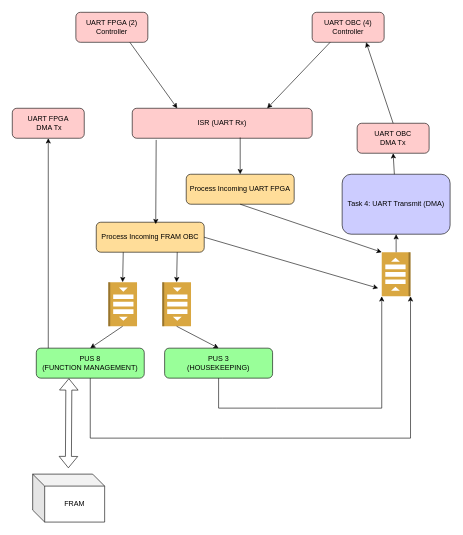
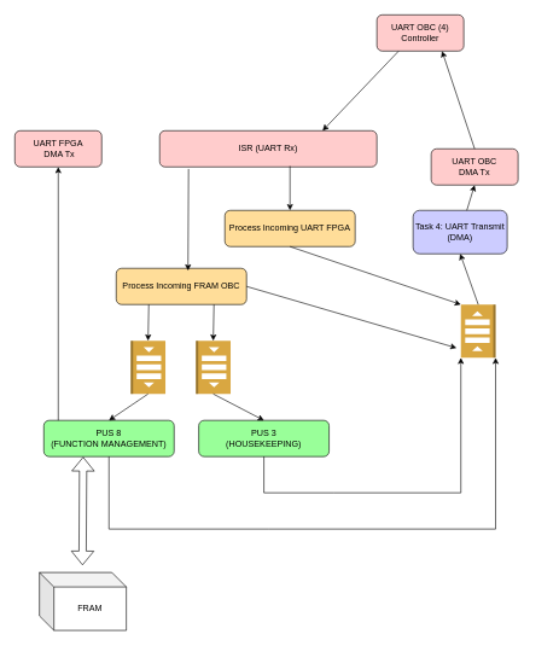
  <mxCell id="0" />
  <mxCell id="1" parent="0" />
  <mxCell id="2" value="ISR (UART Rx)" style="rounded=1;whiteSpace=wrap;fillColor=#FFCCCC;" parent="1" vertex="1"><mxGeometry x="220" y="180" width="300" height="50" as="geometry" /></mxCell>
  <mxCell id="3" value="Process Incoming FRAM OBC" style="rounded=1;whiteSpace=wrap;fillColor=#FFDD99;" parent="1" vertex="1"><mxGeometry x="160" y="370" width="180" height="50" as="geometry" /></mxCell>
  <mxCell id="4" value="PUS 8&#10;(FUNCTION MANAGEMENT)" style="rounded=1;whiteSpace=wrap;fillColor=#99FF99;" parent="1" vertex="1"><mxGeometry x="60" y="580" width="180" height="50" as="geometry" /></mxCell>
  <mxCell id="5" value="PUS 3&#10;(HOUSEKEEPING)" style="rounded=1;whiteSpace=wrap;fillColor=#99FF99;" parent="1" vertex="1"><mxGeometry x="274" y="580" width="180" height="50" as="geometry" /></mxCell>
- <mxCell id="6" value="Task 4: UART Transmit (DMA)" style="rounded=1;whiteSpace=wrap;fillColor=#CCCCFF;" parent="1" vertex="1"><mxGeometry x="570" y="290" width="180" height="100" as="geometry" /></mxCell>
+ <mxCell id="6" value="Task 4: UART Transmit (DMA)" style="rounded=1;whiteSpace=wrap;fillColor=#CCCCFF;" parent="1" vertex="1"><mxGeometry x="570" y="290" width="130" height="60" as="geometry" /></mxCell>
  <mxCell id="7" value="UART OBC (4) Controller" style="rounded=1;whiteSpace=wrap;fillColor=#FFCCCC;" parent="1" vertex="1"><mxGeometry x="520" y="20" width="120" height="50" as="geometry" /></mxCell>
- <mxCell id="8" value="UART FPGA (2) Controller" style="rounded=1;whiteSpace=wrap;fillColor=#FFCCCC;" parent="1" vertex="1"><mxGeometry x="126" y="20" width="120" height="50" as="geometry" /></mxCell>
  <mxCell id="9" value="UART OBC&#10;DMA Tx" style="rounded=1;whiteSpace=wrap;fillColor=#FFCCCC;" parent="1" vertex="1"><mxGeometry x="595" y="205" width="120" height="50" as="geometry" /></mxCell>
  <mxCell id="10" value="" style="endArrow=classic;html=1;rounded=0;exitX=0.25;exitY=1;exitDx=0;exitDy=0;entryX=0.75;entryY=0;entryDx=0;entryDy=0;" parent="1" source="7" edge="1" target="2"><mxGeometry width="50" height="50" relative="1" as="geometry"><mxPoint x="500" y="60" as="sourcePoint" /><mxPoint x="290" y="180" as="targetPoint" /><Array as="points" /></mxGeometry></mxCell>
  <mxCell id="11" value="" style="endArrow=classic;html=1;rounded=0;exitX=0.5;exitY=0;exitDx=0;exitDy=0;entryX=0.75;entryY=1;entryDx=0;entryDy=0;" parent="1" source="9" target="7" edge="1"><mxGeometry width="50" height="50" relative="1" as="geometry"><mxPoint x="340" y="440" as="sourcePoint" /><mxPoint x="390" y="390" as="targetPoint" /><Array as="points" /></mxGeometry></mxCell>
  <mxCell id="12" value="" style="outlineConnect=0;dashed=0;verticalLabelPosition=bottom;verticalAlign=top;align=center;html=1;shape=mxgraph.aws3.queue;fillColor=#D9A741;gradientColor=none;direction=north;" parent="1" vertex="1"><mxGeometry x="636" y="420" width="48" height="73.5" as="geometry" /></mxCell>
  <mxCell id="13" value="" style="endArrow=classic;html=1;rounded=0;exitX=1;exitY=0.5;exitDx=0;exitDy=0;exitPerimeter=0;entryX=0.5;entryY=1;entryDx=0;entryDy=0;" parent="1" source="12" target="6" edge="1"><mxGeometry width="50" height="50" relative="1" as="geometry"><mxPoint x="340" y="440" as="sourcePoint" /><mxPoint x="390" y="390" as="targetPoint" /><Array as="points" /></mxGeometry></mxCell>
  <mxCell id="14" value="" style="endArrow=classic;html=1;rounded=0;entryX=0.5;entryY=1;entryDx=0;entryDy=0;" parent="1" source="6" target="9" edge="1"><mxGeometry width="50" height="50" relative="1" as="geometry"><mxPoint x="340" y="440" as="sourcePoint" /><mxPoint x="390" y="390" as="targetPoint" /></mxGeometry></mxCell>
  <mxCell id="15" value="" style="outlineConnect=0;dashed=0;verticalLabelPosition=bottom;verticalAlign=top;align=center;html=1;shape=mxgraph.aws3.queue;fillColor=#D9A741;gradientColor=none;direction=south;" parent="1" vertex="1"><mxGeometry x="180" y="470" width="48" height="73.5" as="geometry" /></mxCell>
  <mxCell id="16" value="" style="outlineConnect=0;dashed=0;verticalLabelPosition=bottom;verticalAlign=top;align=center;html=1;shape=mxgraph.aws3.queue;fillColor=#D9A741;gradientColor=none;direction=south;" parent="1" vertex="1"><mxGeometry x="270" y="470" width="48" height="73.5" as="geometry" /></mxCell>
  <mxCell id="17" value="" style="endArrow=classic;html=1;rounded=0;entryX=0;entryY=0.5;entryDx=0;entryDy=0;exitX=0.25;exitY=1;exitDx=0;exitDy=0;entryPerimeter=0;" parent="1" source="3" target="15" edge="1"><mxGeometry width="50" height="50" relative="1" as="geometry"><mxPoint x="390" y="390" as="sourcePoint" /><mxPoint x="340" y="440" as="targetPoint" /><Array as="points" /></mxGeometry></mxCell>
  <mxCell id="18" value="" style="endArrow=classic;html=1;rounded=0;entryX=0;entryY=0.5;entryDx=0;entryDy=0;exitX=0.75;exitY=1;exitDx=0;exitDy=0;entryPerimeter=0;" parent="1" source="3" target="16" edge="1"><mxGeometry width="50" height="50" relative="1" as="geometry"><mxPoint x="280" y="350" as="sourcePoint" /><mxPoint x="195" y="450" as="targetPoint" /><Array as="points" /></mxGeometry></mxCell>
  <mxCell id="19" value="" style="endArrow=classic;html=1;rounded=0;exitX=1;exitY=0.5;exitDx=0;exitDy=0;exitPerimeter=0;entryX=0.5;entryY=0;entryDx=0;entryDy=0;" parent="1" source="15" target="4" edge="1"><mxGeometry width="50" height="50" relative="1" as="geometry"><mxPoint x="150" y="470" as="sourcePoint" /><mxPoint x="200" y="420" as="targetPoint" /></mxGeometry></mxCell>
  <mxCell id="20" value="" style="endArrow=classic;html=1;rounded=0;exitX=1;exitY=0.5;exitDx=0;exitDy=0;exitPerimeter=0;entryX=0.5;entryY=0;entryDx=0;entryDy=0;" parent="1" source="16" target="5" edge="1"><mxGeometry width="50" height="50" relative="1" as="geometry"><mxPoint x="280" y="500" as="sourcePoint" /><mxPoint x="280" y="556" as="targetPoint" /></mxGeometry></mxCell>
  <mxCell id="21" value="" style="endArrow=classic;html=1;rounded=0;exitX=0.5;exitY=1;exitDx=0;exitDy=0;entryX=0;entryY=0;entryDx=0;entryDy=0;entryPerimeter=0;" parent="1" edge="1" target="12" source="5"><mxGeometry width="50" height="50" relative="1" as="geometry"><mxPoint x="320" y="560" as="sourcePoint" /><mxPoint x="550" y="550" as="targetPoint" /><Array as="points"><mxPoint x="364" y="680" /><mxPoint x="460" y="680" /><mxPoint x="636" y="680" /></Array></mxGeometry></mxCell>
  <mxCell id="22" value="" style="endArrow=classic;html=1;rounded=0;exitX=0.5;exitY=1;exitDx=0;exitDy=0;entryX=0;entryY=1;entryDx=0;entryDy=0;entryPerimeter=0;" parent="1" edge="1" target="12" source="4"><mxGeometry width="50" height="50" relative="1" as="geometry"><mxPoint x="100" y="560" as="sourcePoint" /><mxPoint x="580" y="550" as="targetPoint" /><Array as="points"><mxPoint x="150" y="730" /><mxPoint x="370" y="730" /><mxPoint x="684" y="730" /></Array></mxGeometry></mxCell>
  <mxCell id="23" value="" style="endArrow=classic;html=1;rounded=0;entryX=0.551;entryY=0.064;entryDx=0;entryDy=0;entryPerimeter=0;exitX=0.133;exitY=1.056;exitDx=0;exitDy=0;exitPerimeter=0;" parent="1" source="2" target="3" edge="1"><mxGeometry width="50" height="50" relative="1" as="geometry"><mxPoint x="295" y="230" as="sourcePoint" /><mxPoint x="380" y="280" as="targetPoint" /></mxGeometry></mxCell>
  <mxCell id="24" value="UART FPGA&#10; DMA Tx" style="rounded=1;whiteSpace=wrap;fillColor=#FFCCCC;" vertex="1" parent="1"><mxGeometry x="20" y="180" width="120" height="50" as="geometry" /></mxCell>
  <mxCell id="25" value="" style="endArrow=classic;html=1;rounded=0;entryX=0.5;entryY=1;entryDx=0;entryDy=0;" edge="1" parent="1" target="24"><mxGeometry width="50" height="50" relative="1" as="geometry"><mxPoint x="80" y="580" as="sourcePoint" /><mxPoint x="130" y="460" as="targetPoint" /></mxGeometry></mxCell>
- <mxCell id="26" value="" style="endArrow=classic;html=1;rounded=0;entryX=0.25;entryY=0;entryDx=0;entryDy=0;exitX=0.75;exitY=1;exitDx=0;exitDy=0;" edge="1" parent="1" source="8" target="2"><mxGeometry width="50" height="50" relative="1" as="geometry"><mxPoint x="150" y="70" as="sourcePoint" /><mxPoint x="200" y="20" as="targetPoint" /></mxGeometry></mxCell>
  <mxCell id="27" value="FRAM" style="shape=cube;whiteSpace=wrap;html=1;boundedLbl=1;backgroundOutline=1;darkOpacity=0.05;darkOpacity2=0.1;" vertex="1" parent="1"><mxGeometry x="54" y="790" width="120" height="80" as="geometry" /></mxCell>
  <mxCell id="28" value="" style="shape=flexArrow;endArrow=classic;startArrow=classic;html=1;rounded=0;entryX=0.302;entryY=1.008;entryDx=0;entryDy=0;entryPerimeter=0;" edge="1" parent="1" target="4"><mxGeometry width="100" height="100" relative="1" as="geometry"><mxPoint x="113.5" y="780" as="sourcePoint" /><mxPoint x="113.5" y="660" as="targetPoint" /></mxGeometry></mxCell>
  <mxCell id="29" value="Process Incoming UART FPGA" style="rounded=1;whiteSpace=wrap;fillColor=#FFDD99;" vertex="1" parent="1"><mxGeometry x="310" y="290" width="180" height="50" as="geometry" /></mxCell>
  <mxCell id="30" value="" style="endArrow=classic;html=1;rounded=0;entryX=0.5;entryY=0;entryDx=0;entryDy=0;exitX=0.6;exitY=0.976;exitDx=0;exitDy=0;exitPerimeter=0;" edge="1" parent="1" source="2" target="29"><mxGeometry width="50" height="50" relative="1" as="geometry"><mxPoint x="420" y="230" as="sourcePoint" /><mxPoint x="470" y="180" as="targetPoint" /></mxGeometry></mxCell>
  <mxCell id="31" value="" style="endArrow=classic;html=1;rounded=0;exitX=1;exitY=0.5;exitDx=0;exitDy=0;" edge="1" parent="1" source="3"><mxGeometry width="50" height="50" relative="1" as="geometry"><mxPoint x="339" y="420" as="sourcePoint" /><mxPoint x="630" y="480" as="targetPoint" /></mxGeometry></mxCell>
  <mxCell id="32" value="" style="endArrow=classic;html=1;rounded=0;exitX=0.5;exitY=1;exitDx=0;exitDy=0;entryX=1;entryY=0;entryDx=0;entryDy=0;entryPerimeter=0;" edge="1" parent="1" source="29" target="12"><mxGeometry width="50" height="50" relative="1" as="geometry"><mxPoint x="440" y="390" as="sourcePoint" /><mxPoint x="490" y="340" as="targetPoint" /></mxGeometry></mxCell>
